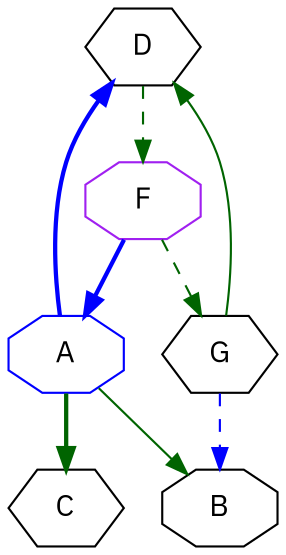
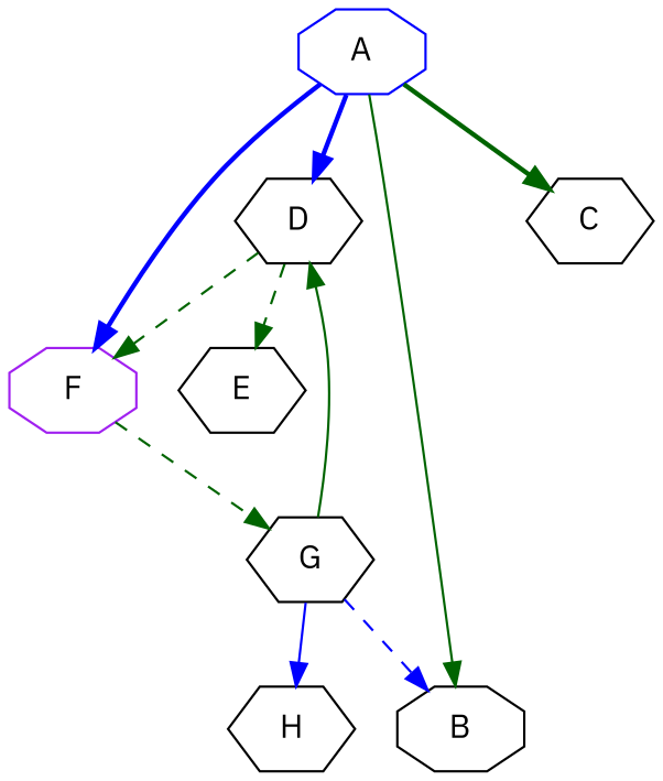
  digraph {
    fontname="IBM Plex Sans"
    node [fontname="IBM Plex Sans" shape=hexagon]
    edge [color=darkgreen fontname="IBM Plex Sans" style=dashed]
    n1 [label=D]
    n2 [color=purple label=F shape=octagon]
+   n3 [label=E]
    n4 [color=blue label=A shape=octagon]
    n5 [label=G]
    n6 [label=B shape=octagon]
    n7 [label=C]
+   n8 [label=H]
    n1 -> n2
-   n2 -> n4 [color=blue style=bold]
+   n1 -> n3
+   n4 -> n2 [color=blue style=bold]
    n2 -> n5
    n4 -> n1 [color=blue style=bold]
    n4 -> n6 [style=solid]
    n4 -> n7 [style=bold]
    n5 -> n1 [style=solid]
    n5 -> n6 [color=blue]
+   n5 -> n8 [color=blue style=solid]
  }
